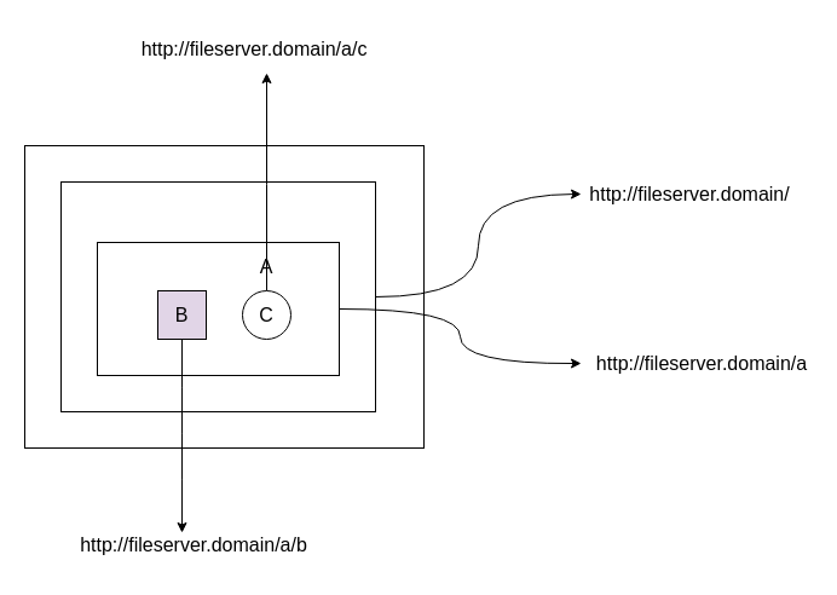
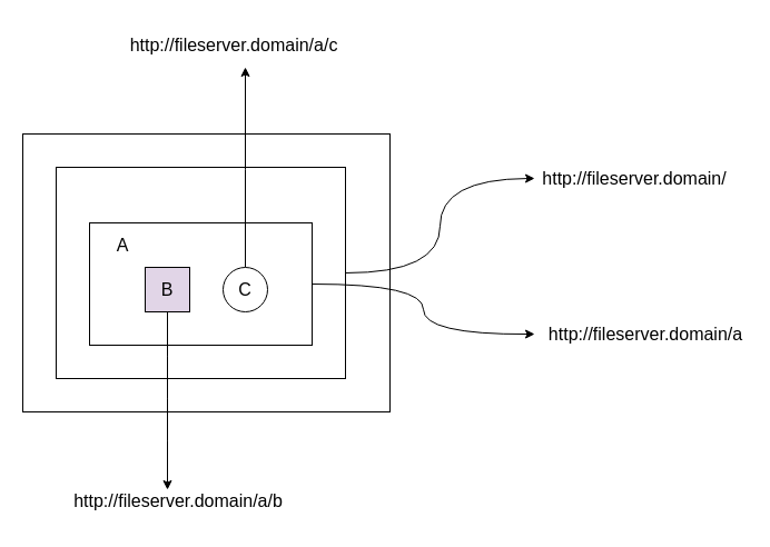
  <mxCell id="0" />
  <mxCell id="1" parent="0" />
  <mxCell id="2" value="" style="rounded=0;whiteSpace=wrap;html=1;fontSize=16;" vertex="1" parent="1"><mxGeometry x="20" y="120" width="330" height="250" as="geometry" /></mxCell>
  <mxCell id="3" style="edgeStyle=orthogonalEdgeStyle;rounded=0;orthogonalLoop=1;jettySize=auto;html=1;fontSize=16;curved=1;" edge="1" parent="1" source="4"><mxGeometry relative="1" as="geometry"><mxPoint x="480" y="160" as="targetPoint" /></mxGeometry></mxCell>
  <mxCell id="4" value="" style="rounded=0;whiteSpace=wrap;html=1;fontSize=16;" vertex="1" parent="1"><mxGeometry x="50" y="150" width="260" height="190" as="geometry" /></mxCell>
  <mxCell id="5" style="edgeStyle=orthogonalEdgeStyle;curved=1;rounded=0;orthogonalLoop=1;jettySize=auto;html=1;fontSize=16;" edge="1" parent="1" source="6"><mxGeometry relative="1" as="geometry"><mxPoint x="480" y="300" as="targetPoint" /></mxGeometry></mxCell>
  <mxCell id="6" value="" style="rounded=0;whiteSpace=wrap;html=1;fontSize=16;" vertex="1" parent="1"><mxGeometry x="80" y="200" width="200" height="110" as="geometry" /></mxCell>
- <mxCell id="7" value="A" style="text;html=1;strokeColor=none;fillColor=none;align=center;verticalAlign=middle;whiteSpace=wrap;rounded=0;fontSize=16;" vertex="1" parent="1"><mxGeometry x="200" y="210" width="40" height="20" as="geometry" /></mxCell>
+ <mxCell id="7" value="A" style="text;html=1;strokeColor=none;fillColor=none;align=center;verticalAlign=middle;whiteSpace=wrap;rounded=0;fontSize=16;" vertex="1" parent="1"><mxGeometry x="90" y="210" width="40" height="20" as="geometry" /></mxCell>
  <mxCell id="8" style="edgeStyle=orthogonalEdgeStyle;curved=1;rounded=0;orthogonalLoop=1;jettySize=auto;html=1;fontSize=16;" edge="1" parent="1" source="9"><mxGeometry relative="1" as="geometry"><mxPoint x="150" y="440" as="targetPoint" /></mxGeometry></mxCell>
  <mxCell id="9" value="B" style="rounded=0;whiteSpace=wrap;html=1;fontSize=16;fillColor=#e1d5e7;" vertex="1" parent="1"><mxGeometry x="130" y="240" width="40" height="40" as="geometry" /></mxCell>
  <mxCell id="10" style="edgeStyle=orthogonalEdgeStyle;curved=1;rounded=0;orthogonalLoop=1;jettySize=auto;html=1;fontSize=16;" edge="1" parent="1" source="11"><mxGeometry relative="1" as="geometry"><mxPoint x="220" y="60" as="targetPoint" /></mxGeometry></mxCell>
  <mxCell id="11" value="C" style="ellipse;whiteSpace=wrap;html=1;fontSize=16;" vertex="1" parent="1"><mxGeometry x="200" y="240" width="40" height="40" as="geometry" /></mxCell>
  <mxCell id="12" value="http://fileserver.domain/" style="text;html=1;strokeColor=none;fillColor=none;align=center;verticalAlign=middle;whiteSpace=wrap;rounded=0;fontSize=16;" vertex="1" parent="1"><mxGeometry x="480" y="140" width="180" height="40" as="geometry" /></mxCell>
  <mxCell id="13" value="http://fileserver.domain/a" style="text;html=1;strokeColor=none;fillColor=none;align=center;verticalAlign=middle;whiteSpace=wrap;rounded=0;fontSize=16;" vertex="1" parent="1"><mxGeometry x="490" y="280" width="180" height="40" as="geometry" /></mxCell>
  <mxCell id="14" value="http://fileserver.domain/a/b" style="text;html=1;strokeColor=none;fillColor=none;align=center;verticalAlign=middle;whiteSpace=wrap;rounded=0;fontSize=16;" vertex="1" parent="1"><mxGeometry x="70" y="430" width="180" height="40" as="geometry" /></mxCell>
  <mxCell id="15" value="http://fileserver.domain/a/c" style="text;html=1;strokeColor=none;fillColor=none;align=center;verticalAlign=middle;whiteSpace=wrap;rounded=0;fontSize=16;" vertex="1" parent="1"><mxGeometry x="120" y="20" width="180" height="40" as="geometry" /></mxCell>
